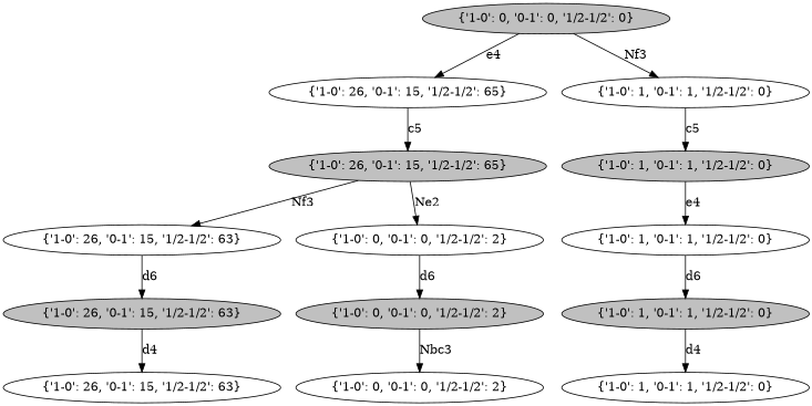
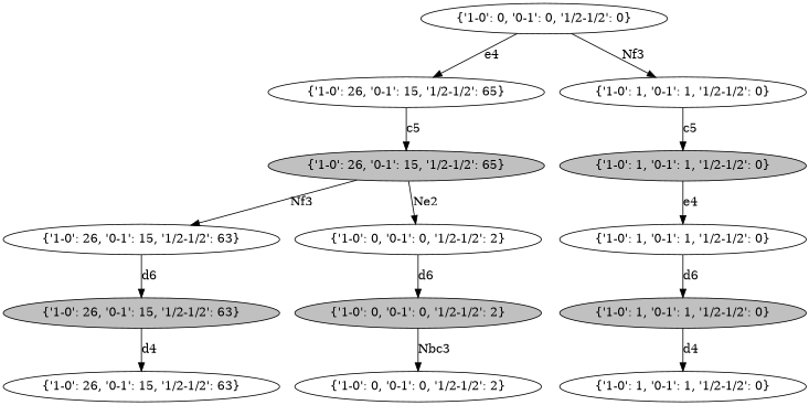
  digraph {
    node [fillcolor=white style=filled]
-   n1 [fillcolor=grey label="{'1-0': 0, '0-1': 0, '1/2-1/2': 0}"]
+   n1 [label="{'1-0': 0, '0-1': 0, '1/2-1/2': 0}"]
    n2 [label="{'1-0': 26, '0-1': 15, '1/2-1/2': 65}"]
    n3 [label="{'1-0': 1, '0-1': 1, '1/2-1/2': 0}"]
    n4 [fillcolor=grey label="{'1-0': 26, '0-1': 15, '1/2-1/2': 65}"]
    n5 [label="{'1-0': 26, '0-1': 15, '1/2-1/2': 63}"]
    n6 [label="{'1-0': 0, '0-1': 0, '1/2-1/2': 2}"]
    n7 [fillcolor=grey label="{'1-0': 26, '0-1': 15, '1/2-1/2': 63}"]
    n8 [label="{'1-0': 26, '0-1': 15, '1/2-1/2': 63}"]
    n9 [fillcolor=grey label="{'1-0': 0, '0-1': 0, '1/2-1/2': 2}"]
    n10 [label="{'1-0': 0, '0-1': 0, '1/2-1/2': 2}"]
    n11 [fillcolor=grey label="{'1-0': 1, '0-1': 1, '1/2-1/2': 0}"]
    n12 [label="{'1-0': 1, '0-1': 1, '1/2-1/2': 0}"]
    n13 [fillcolor=grey label="{'1-0': 1, '0-1': 1, '1/2-1/2': 0}"]
    n14 [label="{'1-0': 1, '0-1': 1, '1/2-1/2': 0}"]
    n1 -> n2 [label=e4]
    n1 -> n3 [label=Nf3]
    n2 -> n4 [label=c5]
    n3 -> n11 [label=c5]
    n4 -> n5 [label=Nf3]
    n4 -> n6 [label=Ne2]
    n5 -> n7 [label=d6]
    n6 -> n9 [label=d6]
    n7 -> n8 [label=d4]
    n9 -> n10 [label=Nbc3]
    n11 -> n12 [label=e4]
    n12 -> n13 [label=d6]
    n13 -> n14 [label=d4]
  }
